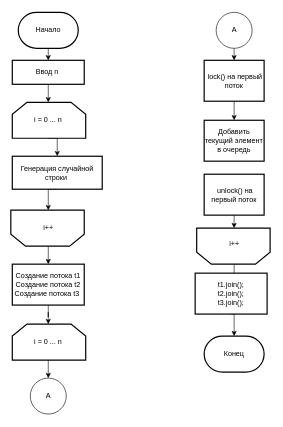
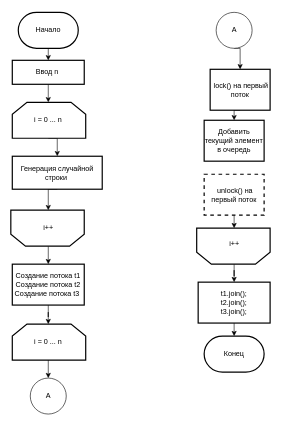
  <mxCell id="0" />
  <mxCell id="1" parent="0" />
  <mxCell id="2" style="edgeStyle=orthogonalEdgeStyle;rounded=0;orthogonalLoop=1;jettySize=auto;html=1;exitX=0.5;exitY=1;exitDx=0;exitDy=0;exitPerimeter=0;" parent="1" edge="1"><mxGeometry relative="1" as="geometry"><mxPoint x="80" y="80" as="sourcePoint" /><mxPoint x="80" y="100" as="targetPoint" /></mxGeometry></mxCell>
  <mxCell id="3" style="edgeStyle=orthogonalEdgeStyle;rounded=0;orthogonalLoop=1;jettySize=auto;html=1;exitX=0.5;exitY=1;exitDx=0;exitDy=0;exitPerimeter=0;entryX=0.5;entryY=0;entryDx=0;entryDy=0;" parent="1" source="4" target="8" edge="1"><mxGeometry relative="1" as="geometry"><mxPoint x="80" y="290" as="targetPoint" /></mxGeometry></mxCell>
  <mxCell id="4" value="i = 0 ... n" style="strokeWidth=2;html=1;shape=stencil(rZVNb4MwDIZ/DdcqEK2C48S6U9VLDzun1B1RIUFJ2m7/fi4uavnaCJ3EAb/G7xMHRwl4anNRQRAxJUoI+FsQRWutKxTWspQOQ3zNKbFkFF4oTGIKha0gc6SdhZFiVwBlrDP6CBe5dzcHqXIw5MpXAXvFb64PTzOtFJpIrWwr85BHMyEV1rIvMmOLF8J832KKKiSU4MC01Ht7m1p4n40Jp2G2vph2Lw30L8yHJyach1l5b1oXFE4kbXw7YgsWdVhJPBG29Yclc/vy38LmgM3oawjGU1TGDhpPdyI7fhp9UvvBJVbieoh7iSZd6jPc196d5tHWm/JCqofy+LnykLXrnzZY+hr8a7n38r13Pyu0hbHZRL3372t1ZGB4etAGfpmkgywKuhkGJ7RXXat0TdXCDw==);whiteSpace=wrap;rotation=0;direction=east;" parent="1" vertex="1"><mxGeometry x="20" y="170" width="120" height="60" as="geometry" /></mxCell>
  <mxCell id="5" style="edgeStyle=orthogonalEdgeStyle;rounded=0;orthogonalLoop=1;jettySize=auto;html=1;exitX=0.5;exitY=1;exitDx=0;exitDy=0;entryX=0.5;entryY=0;entryDx=0;entryDy=0;entryPerimeter=0;" parent="1" source="6" target="4" edge="1"><mxGeometry relative="1" as="geometry" /></mxCell>
  <mxCell id="6" value="&lt;span&gt;Ввод n&amp;nbsp;&lt;/span&gt;" style="rounded=0;whiteSpace=wrap;html=1;absoluteArcSize=1;arcSize=14;strokeWidth=2;" parent="1" vertex="1"><mxGeometry x="20" y="100" width="120" height="40" as="geometry" /></mxCell>
  <mxCell id="7" style="edgeStyle=orthogonalEdgeStyle;rounded=0;orthogonalLoop=1;jettySize=auto;html=1;exitX=0.5;exitY=1;exitDx=0;exitDy=0;entryX=0.5;entryY=1;entryDx=0;entryDy=0;entryPerimeter=0;" parent="1" source="8" target="10" edge="1"><mxGeometry relative="1" as="geometry"><mxPoint x="80" y="390" as="targetPoint" /></mxGeometry></mxCell>
  <mxCell id="8" value="Генерация случайной строки&amp;nbsp;" style="rounded=0;whiteSpace=wrap;html=1;absoluteArcSize=1;arcSize=14;strokeWidth=2;" parent="1" vertex="1"><mxGeometry x="20" y="260" width="150" height="55" as="geometry" /></mxCell>
  <mxCell id="9" style="edgeStyle=orthogonalEdgeStyle;rounded=0;orthogonalLoop=1;jettySize=auto;html=1;exitX=0.5;exitY=0;exitDx=0;exitDy=0;exitPerimeter=0;entryX=0.5;entryY=0;entryDx=0;entryDy=0;" parent="1" source="10" target="13" edge="1"><mxGeometry relative="1" as="geometry" /></mxCell>
  <mxCell id="10" value="" style="strokeWidth=2;html=1;shape=stencil(rZVNb4MwDIZ/DdcqEK2C48S6U9VLDzun1B1RIUFJ2m7/fi4uavnaCJ3EAb/G7xMHRwl4anNRQRAxJUoI+FsQRWutKxTWspQOQ3zNKbFkFF4oTGIKha0gc6SdhZFiVwBlrDP6CBe5dzcHqXIw5MpXAXvFb64PTzOtFJpIrWwr85BHMyEV1rIvMmOLF8J832KKKiSU4MC01Ht7m1p4n40Jp2G2vph2Lw30L8yHJyach1l5b1oXFE4kbXw7YgsWdVhJPBG29Yclc/vy38LmgM3oawjGU1TGDhpPdyI7fhp9UvvBJVbieoh7iSZd6jPc196d5tHWm/JCqofy+LnykLXrnzZY+hr8a7n38r13Pyu0hbHZRL3372t1ZGB4etAGfpmkgywKuhkGJ7RXXat0TdXCDw==);whiteSpace=wrap;rotation=-180;direction=east;" parent="1" vertex="1"><mxGeometry x="20" y="350" width="120" height="60" as="geometry" /></mxCell>
  <mxCell id="11" value="i++" style="text;html=1;align=center;verticalAlign=middle;resizable=0;points=[];autosize=1;" parent="1" vertex="1"><mxGeometry x="65" y="370" width="30" height="20" as="geometry" /></mxCell>
  <mxCell id="12" style="edgeStyle=orthogonalEdgeStyle;rounded=0;orthogonalLoop=1;jettySize=auto;html=1;exitX=0.5;exitY=1;exitDx=0;exitDy=0;" parent="1" source="13" target="15" edge="1"><mxGeometry relative="1" as="geometry" /></mxCell>
  <mxCell id="13" value="&lt;span&gt;Создание потока t1&lt;/span&gt;&lt;br&gt;&lt;span&gt;Создание потока t2&lt;/span&gt;&lt;br&gt;&lt;span&gt;Создание потока t3&amp;nbsp;&lt;/span&gt;" style="rounded=0;whiteSpace=wrap;html=1;absoluteArcSize=1;arcSize=14;strokeWidth=2;" parent="1" vertex="1"><mxGeometry x="20" y="440" width="120" height="68.23" as="geometry" /></mxCell>
  <mxCell id="14" style="edgeStyle=orthogonalEdgeStyle;rounded=0;orthogonalLoop=1;jettySize=auto;html=1;exitX=0.5;exitY=1;exitDx=0;exitDy=0;exitPerimeter=0;" parent="1" source="15" edge="1"><mxGeometry relative="1" as="geometry"><mxPoint x="80" y="630" as="targetPoint" /></mxGeometry></mxCell>
  <mxCell id="15" value="i = 0 ... n" style="strokeWidth=2;html=1;shape=stencil(rZVNb4MwDIZ/DdcqEK2C48S6U9VLDzun1B1RIUFJ2m7/fi4uavnaCJ3EAb/G7xMHRwl4anNRQRAxJUoI+FsQRWutKxTWspQOQ3zNKbFkFF4oTGIKha0gc6SdhZFiVwBlrDP6CBe5dzcHqXIw5MpXAXvFb64PTzOtFJpIrWwr85BHMyEV1rIvMmOLF8J832KKKiSU4MC01Ht7m1p4n40Jp2G2vph2Lw30L8yHJyach1l5b1oXFE4kbXw7YgsWdVhJPBG29Yclc/vy38LmgM3oawjGU1TGDhpPdyI7fhp9UvvBJVbieoh7iSZd6jPc196d5tHWm/JCqofy+LnykLXrnzZY+hr8a7n38r13Pyu0hbHZRL3372t1ZGB4etAGfpmkgywKuhkGJ7RXXat0TdXCDw==);whiteSpace=wrap;rotation=0;direction=east;" parent="1" vertex="1"><mxGeometry x="20" y="540" width="120" height="60" as="geometry" /></mxCell>
  <mxCell id="16" style="edgeStyle=orthogonalEdgeStyle;rounded=0;orthogonalLoop=1;jettySize=auto;html=1;exitX=0.5;exitY=1;exitDx=0;exitDy=0;" parent="1" source="17" edge="1"><mxGeometry relative="1" as="geometry"><mxPoint x="390" y="200" as="targetPoint" /></mxGeometry></mxCell>
- <mxCell id="17" value="&amp;nbsp;lock() на первый поток" style="rounded=0;whiteSpace=wrap;html=1;absoluteArcSize=1;arcSize=14;strokeWidth=2;" parent="1" vertex="1"><mxGeometry x="340" y="100" width="100" height="68.23" as="geometry" /></mxCell>
+ <mxCell id="17" value="&amp;nbsp;lock() на первый поток" style="rounded=0;whiteSpace=wrap;html=1;absoluteArcSize=1;arcSize=14;strokeWidth=2;" parent="1" vertex="1"><mxGeometry x="350" y="115" width="100" height="68.23" as="geometry" /></mxCell>
  <mxCell id="18" value="Добавить текущий элемент в очередь" style="rounded=0;whiteSpace=wrap;html=1;absoluteArcSize=1;arcSize=14;strokeWidth=2;" parent="1" vertex="1"><mxGeometry x="340" y="200" width="100" height="68.23" as="geometry" /></mxCell>
  <mxCell id="19" style="edgeStyle=orthogonalEdgeStyle;rounded=0;orthogonalLoop=1;jettySize=auto;html=1;exitX=0.5;exitY=1;exitDx=0;exitDy=0;entryX=0.5;entryY=1;entryDx=0;entryDy=0;entryPerimeter=0;" parent="1" source="20" target="22" edge="1"><mxGeometry relative="1" as="geometry" /></mxCell>
- <mxCell id="20" value="&amp;nbsp;unlock() на первый поток" style="rounded=0;whiteSpace=wrap;html=1;absoluteArcSize=1;arcSize=14;strokeWidth=2;" parent="1" vertex="1"><mxGeometry x="340" y="290" width="100" height="68.23" as="geometry" /></mxCell>
+ <mxCell id="20" value="&amp;nbsp;unlock() на первый поток" style="rounded=0;whiteSpace=wrap;html=1;absoluteArcSize=1;arcSize=14;strokeWidth=2;dashed=1;" parent="1" vertex="1"><mxGeometry x="340" y="290" width="100" height="68.23" as="geometry" /></mxCell>
  <mxCell id="21" style="edgeStyle=orthogonalEdgeStyle;rounded=0;orthogonalLoop=1;jettySize=auto;html=1;exitX=0.5;exitY=0;exitDx=0;exitDy=0;exitPerimeter=0;" parent="1" source="22" target="25" edge="1"><mxGeometry relative="1" as="geometry" /></mxCell>
  <mxCell id="22" value="" style="strokeWidth=2;html=1;shape=stencil(rZVNb4MwDIZ/DdcqEK2C48S6U9VLDzun1B1RIUFJ2m7/fi4uavnaCJ3EAb/G7xMHRwl4anNRQRAxJUoI+FsQRWutKxTWspQOQ3zNKbFkFF4oTGIKha0gc6SdhZFiVwBlrDP6CBe5dzcHqXIw5MpXAXvFb64PTzOtFJpIrWwr85BHMyEV1rIvMmOLF8J832KKKiSU4MC01Ht7m1p4n40Jp2G2vph2Lw30L8yHJyach1l5b1oXFE4kbXw7YgsWdVhJPBG29Yclc/vy38LmgM3oawjGU1TGDhpPdyI7fhp9UvvBJVbieoh7iSZd6jPc196d5tHWm/JCqofy+LnykLXrnzZY+hr8a7n38r13Pyu0hbHZRL3372t1ZGB4etAGfpmkgywKuhkGJ7RXXat0TdXCDw==);whiteSpace=wrap;rotation=-180;direction=east;" parent="1" vertex="1"><mxGeometry x="330" y="380" width="120" height="60" as="geometry" /></mxCell>
  <mxCell id="23" value="i++" style="text;html=1;align=center;verticalAlign=middle;resizable=0;points=[];autosize=1;" parent="1" vertex="1"><mxGeometry x="375" y="397" width="30" height="20" as="geometry" /></mxCell>
  <mxCell id="24" style="edgeStyle=orthogonalEdgeStyle;rounded=0;orthogonalLoop=1;jettySize=auto;html=1;exitX=0.5;exitY=1;exitDx=0;exitDy=0;entryX=0.5;entryY=0;entryDx=0;entryDy=0;" parent="1" source="25" edge="1"><mxGeometry relative="1" as="geometry"><mxPoint x="390" y="560" as="targetPoint" /></mxGeometry></mxCell>
- <mxCell id="25" value="t1.join();&lt;br&gt;t2.join();&lt;br&gt;t3.join();" style="rounded=0;whiteSpace=wrap;html=1;absoluteArcSize=1;arcSize=14;strokeWidth=2;" parent="1" vertex="1"><mxGeometry x="325" y="455" width="120" height="68.23" as="geometry" /></mxCell>
+ <mxCell id="25" value="t1.join();&lt;br&gt;t2.join();&lt;br&gt;t3.join();" style="rounded=0;whiteSpace=wrap;html=1;absoluteArcSize=1;arcSize=14;strokeWidth=2;" parent="1" vertex="1"><mxGeometry x="330" y="470" width="120" height="68.23" as="geometry" /></mxCell>
  <mxCell id="26" value="" style="verticalLabelPosition=bottom;verticalAlign=top;html=1;shape=mxgraph.flowchart.on-page_reference;" parent="1" vertex="1"><mxGeometry x="50" y="630" width="60" height="60" as="geometry" /></mxCell>
  <mxCell id="27" value="A" style="text;html=1;align=center;verticalAlign=middle;resizable=0;points=[];autosize=1;" parent="1" vertex="1"><mxGeometry x="70" y="650" width="20" height="20" as="geometry" /></mxCell>
  <mxCell id="28" style="edgeStyle=orthogonalEdgeStyle;rounded=0;orthogonalLoop=1;jettySize=auto;html=1;exitX=0.5;exitY=1;exitDx=0;exitDy=0;exitPerimeter=0;entryX=0.5;entryY=0;entryDx=0;entryDy=0;" parent="1" source="29" target="17" edge="1"><mxGeometry relative="1" as="geometry" /></mxCell>
  <mxCell id="29" value="" style="verticalLabelPosition=bottom;verticalAlign=top;html=1;shape=mxgraph.flowchart.on-page_reference;" parent="1" vertex="1"><mxGeometry x="360" y="20" width="60" height="60" as="geometry" /></mxCell>
  <mxCell id="30" value="A" style="text;html=1;align=center;verticalAlign=middle;resizable=0;points=[];autosize=1;" parent="1" vertex="1"><mxGeometry x="380" y="40" width="20" height="20" as="geometry" /></mxCell>
  <mxCell id="31" value="Начало" style="strokeWidth=2;html=1;shape=mxgraph.flowchart.terminator;whiteSpace=wrap;rounded=0;" parent="1" vertex="1"><mxGeometry x="30" y="20" width="100" height="60" as="geometry" /></mxCell>
  <mxCell id="32" value="Конец" style="strokeWidth=2;html=1;shape=mxgraph.flowchart.terminator;whiteSpace=wrap;rounded=0;" parent="1" vertex="1"><mxGeometry x="340" y="560" width="100" height="60" as="geometry" /></mxCell>
  <mxCell id="33" style="edgeStyle=orthogonalEdgeStyle;rounded=0;orthogonalLoop=1;jettySize=auto;html=1;exitX=0.5;exitY=0;exitDx=0;exitDy=0;entryX=0.5;entryY=0;entryDx=0;entryDy=0;" parent="1" edge="1"><mxGeometry relative="1" as="geometry"><mxPoint x="390" y="560" as="sourcePoint" /><mxPoint x="390" y="560" as="targetPoint" /></mxGeometry></mxCell>
